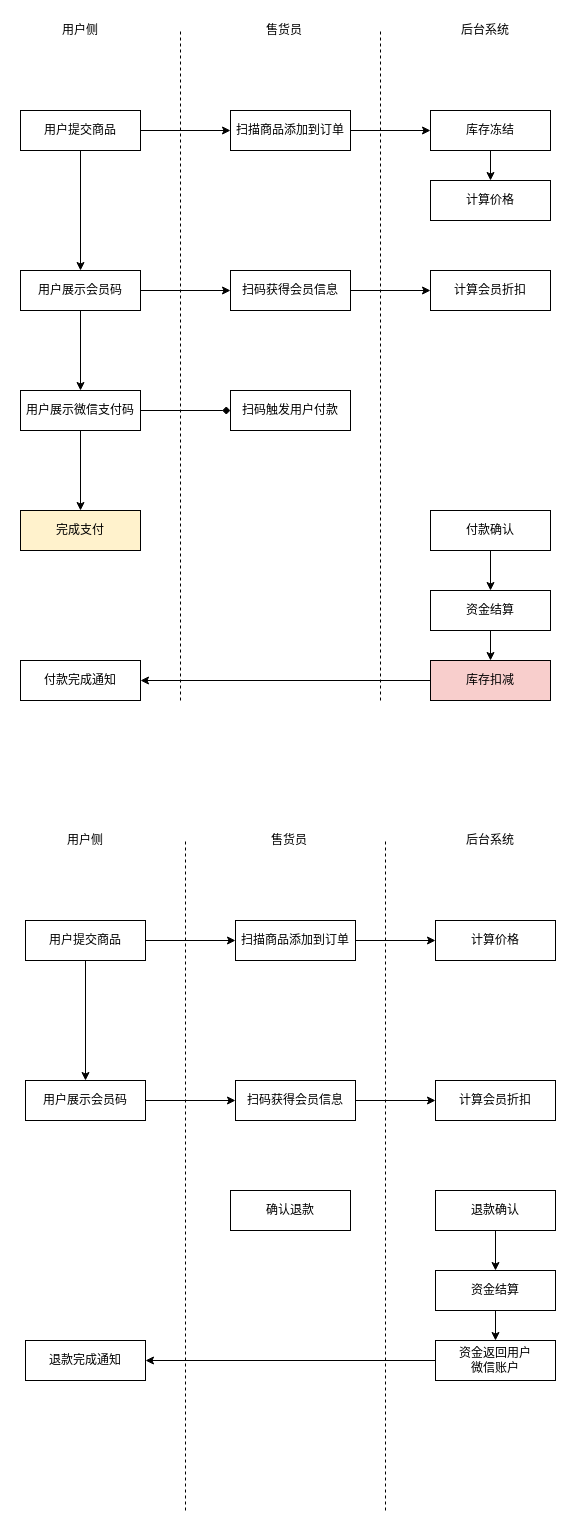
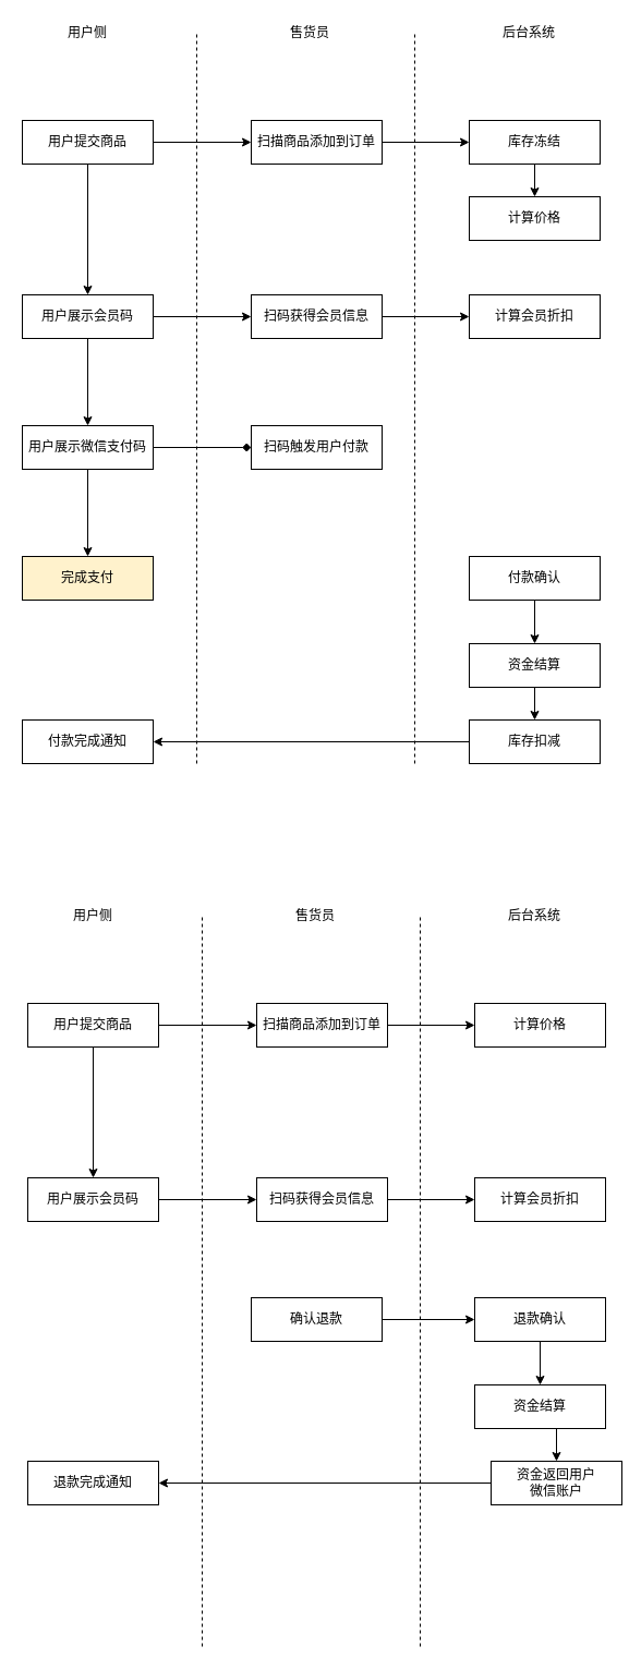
  <mxCell id="0" />
  <mxCell id="1" parent="0" />
  <mxCell id="2" style="edgeStyle=orthogonalEdgeStyle;rounded=0;orthogonalLoop=1;jettySize=auto;html=1;exitX=1;exitY=0.5;exitDx=0;exitDy=0;entryX=0;entryY=0.5;entryDx=0;entryDy=0;" edge="1" parent="1" source="4" target="9"><mxGeometry relative="1" as="geometry" /></mxCell>
  <mxCell id="3" style="edgeStyle=orthogonalEdgeStyle;rounded=0;orthogonalLoop=1;jettySize=auto;html=1;exitX=0.5;exitY=1;exitDx=0;exitDy=0;entryX=0.5;entryY=0;entryDx=0;entryDy=0;" edge="1" parent="1" source="4" target="7"><mxGeometry relative="1" as="geometry" /></mxCell>
  <mxCell id="4" value="用户展示会员码" style="rounded=0;whiteSpace=wrap;html=1;" vertex="1" parent="1"><mxGeometry x="20" y="270" width="120" height="40" as="geometry" /></mxCell>
  <mxCell id="5" style="edgeStyle=orthogonalEdgeStyle;rounded=0;orthogonalLoop=1;jettySize=auto;html=1;exitX=1;exitY=0.5;exitDx=0;exitDy=0;endArrow=diamond;" edge="1" parent="1" source="7" target="10"><mxGeometry relative="1" as="geometry" /></mxCell>
  <mxCell id="6" style="edgeStyle=orthogonalEdgeStyle;rounded=0;orthogonalLoop=1;jettySize=auto;html=1;exitX=0.5;exitY=1;exitDx=0;exitDy=0;entryX=0.5;entryY=0;entryDx=0;entryDy=0;" edge="1" parent="1" source="7" target="12"><mxGeometry relative="1" as="geometry" /></mxCell>
  <mxCell id="7" value="用户展示微信支付码" style="rounded=0;whiteSpace=wrap;html=1;" vertex="1" parent="1"><mxGeometry x="20" y="390" width="120" height="40" as="geometry" /></mxCell>
  <mxCell id="8" style="edgeStyle=orthogonalEdgeStyle;rounded=0;orthogonalLoop=1;jettySize=auto;html=1;exitX=1;exitY=0.5;exitDx=0;exitDy=0;entryX=0;entryY=0.5;entryDx=0;entryDy=0;" edge="1" parent="1" source="9" target="11"><mxGeometry relative="1" as="geometry" /></mxCell>
  <mxCell id="9" value="扫码获得会员信息" style="rounded=0;whiteSpace=wrap;html=1;" vertex="1" parent="1"><mxGeometry x="230" y="270" width="120" height="40" as="geometry" /></mxCell>
  <mxCell id="10" value="扫码触发用户付款" style="rounded=0;whiteSpace=wrap;html=1;" vertex="1" parent="1"><mxGeometry x="230" y="390" width="120" height="40" as="geometry" /></mxCell>
  <mxCell id="11" value="计算会员折扣" style="rounded=0;whiteSpace=wrap;html=1;" vertex="1" parent="1"><mxGeometry x="430" y="270" width="120" height="40" as="geometry" /></mxCell>
  <mxCell id="12" value="完成支付" style="rounded=0;whiteSpace=wrap;html=1;fillColor=#fff2cc;" vertex="1" parent="1"><mxGeometry x="20" y="510" width="120" height="40" as="geometry" /></mxCell>
  <mxCell id="13" style="edgeStyle=orthogonalEdgeStyle;rounded=0;orthogonalLoop=1;jettySize=auto;html=1;exitX=1;exitY=0.5;exitDx=0;exitDy=0;entryX=0;entryY=0.5;entryDx=0;entryDy=0;" edge="1" parent="1" source="15" target="17"><mxGeometry relative="1" as="geometry" /></mxCell>
  <mxCell id="14" style="edgeStyle=orthogonalEdgeStyle;rounded=0;orthogonalLoop=1;jettySize=auto;html=1;exitX=0.5;exitY=1;exitDx=0;exitDy=0;entryX=0.5;entryY=0;entryDx=0;entryDy=0;" edge="1" parent="1" source="15" target="4"><mxGeometry relative="1" as="geometry" /></mxCell>
  <mxCell id="15" value="用户提交商品" style="rounded=0;whiteSpace=wrap;html=1;" vertex="1" parent="1"><mxGeometry x="20" y="110" width="120" height="40" as="geometry" /></mxCell>
  <mxCell id="16" style="edgeStyle=orthogonalEdgeStyle;rounded=0;orthogonalLoop=1;jettySize=auto;html=1;exitX=1;exitY=0.5;exitDx=0;exitDy=0;entryX=0;entryY=0.5;entryDx=0;entryDy=0;" edge="1" parent="1" source="17" target="20"><mxGeometry relative="1" as="geometry" /></mxCell>
  <mxCell id="17" value="扫描商品添加到订单" style="rounded=0;whiteSpace=wrap;html=1;" vertex="1" parent="1"><mxGeometry x="230" y="110" width="120" height="40" as="geometry" /></mxCell>
  <mxCell id="18" value="计算价格" style="rounded=0;whiteSpace=wrap;html=1;" vertex="1" parent="1"><mxGeometry x="430" y="180" width="120" height="40" as="geometry" /></mxCell>
  <mxCell id="19" value="" style="edgeStyle=orthogonalEdgeStyle;rounded=0;orthogonalLoop=1;jettySize=auto;html=1;" edge="1" parent="1" source="20" target="18"><mxGeometry relative="1" as="geometry" /></mxCell>
  <mxCell id="20" value="库存冻结" style="rounded=0;whiteSpace=wrap;html=1;" vertex="1" parent="1"><mxGeometry x="430" y="110" width="120" height="40" as="geometry" /></mxCell>
  <mxCell id="21" style="edgeStyle=orthogonalEdgeStyle;rounded=0;orthogonalLoop=1;jettySize=auto;html=1;exitX=0.5;exitY=1;exitDx=0;exitDy=0;entryX=0.5;entryY=0;entryDx=0;entryDy=0;" edge="1" parent="1" source="22" target="24"><mxGeometry relative="1" as="geometry" /></mxCell>
  <mxCell id="22" value="付款确认" style="rounded=0;whiteSpace=wrap;html=1;" vertex="1" parent="1"><mxGeometry x="430" y="510" width="120" height="40" as="geometry" /></mxCell>
  <mxCell id="23" style="edgeStyle=orthogonalEdgeStyle;rounded=0;orthogonalLoop=1;jettySize=auto;html=1;exitX=0.5;exitY=1;exitDx=0;exitDy=0;entryX=0.5;entryY=0;entryDx=0;entryDy=0;" edge="1" parent="1" source="24" target="26"><mxGeometry relative="1" as="geometry" /></mxCell>
  <mxCell id="24" value="资金结算" style="rounded=0;whiteSpace=wrap;html=1;" vertex="1" parent="1"><mxGeometry x="430" y="590" width="120" height="40" as="geometry" /></mxCell>
  <mxCell id="25" style="edgeStyle=orthogonalEdgeStyle;rounded=0;orthogonalLoop=1;jettySize=auto;html=1;exitX=0;exitY=0.5;exitDx=0;exitDy=0;entryX=1;entryY=0.5;entryDx=0;entryDy=0;" edge="1" parent="1" source="26" target="30"><mxGeometry relative="1" as="geometry" /></mxCell>
- <mxCell id="26" value="库存扣减" style="rounded=0;whiteSpace=wrap;html=1;fillColor=#f8cecc;" vertex="1" parent="1"><mxGeometry x="430" y="660" width="120" height="40" as="geometry" /></mxCell>
+ <mxCell id="26" value="库存扣减" style="rounded=0;whiteSpace=wrap;html=1;" vertex="1" parent="1"><mxGeometry x="430" y="660" width="120" height="40" as="geometry" /></mxCell>
  <mxCell id="27" value="用户侧" style="text;html=1;strokeColor=none;fillColor=none;align=center;verticalAlign=middle;whiteSpace=wrap;rounded=0;" vertex="1" parent="1"><mxGeometry x="60" y="20" width="40" height="20" as="geometry" /></mxCell>
  <mxCell id="28" value="售货员" style="text;html=1;strokeColor=none;fillColor=none;align=center;verticalAlign=middle;whiteSpace=wrap;rounded=0;" vertex="1" parent="1"><mxGeometry x="264" y="20" width="40" height="20" as="geometry" /></mxCell>
  <mxCell id="29" value="后台系统" style="text;html=1;strokeColor=none;fillColor=none;align=center;verticalAlign=middle;whiteSpace=wrap;rounded=0;" vertex="1" parent="1"><mxGeometry x="450" y="20" width="70" height="20" as="geometry" /></mxCell>
  <mxCell id="30" value="付款完成通知" style="rounded=0;whiteSpace=wrap;html=1;" vertex="1" parent="1"><mxGeometry x="20" y="660" width="120" height="40" as="geometry" /></mxCell>
  <mxCell id="31" value="" style="endArrow=none;dashed=1;html=1;" edge="1" parent="1"><mxGeometry width="50" height="50" relative="1" as="geometry"><mxPoint x="180" y="700" as="sourcePoint" /><mxPoint x="180" y="30" as="targetPoint" /></mxGeometry></mxCell>
  <mxCell id="32" value="" style="endArrow=none;dashed=1;html=1;" edge="1" parent="1"><mxGeometry width="50" height="50" relative="1" as="geometry"><mxPoint x="380" y="700" as="sourcePoint" /><mxPoint x="380" y="30" as="targetPoint" /></mxGeometry></mxCell>
  <mxCell id="33" style="edgeStyle=orthogonalEdgeStyle;rounded=0;orthogonalLoop=1;jettySize=auto;html=1;exitX=1;exitY=0.5;exitDx=0;exitDy=0;entryX=0;entryY=0.5;entryDx=0;entryDy=0;" edge="1" parent="1" source="34" target="36"><mxGeometry relative="1" as="geometry" /></mxCell>
  <mxCell id="34" value="用户展示会员码" style="rounded=0;whiteSpace=wrap;html=1;" vertex="1" parent="1"><mxGeometry x="25" y="1080" width="120" height="40" as="geometry" /></mxCell>
  <mxCell id="35" style="edgeStyle=orthogonalEdgeStyle;rounded=0;orthogonalLoop=1;jettySize=auto;html=1;exitX=1;exitY=0.5;exitDx=0;exitDy=0;entryX=0;entryY=0.5;entryDx=0;entryDy=0;" edge="1" parent="1" source="36" target="37"><mxGeometry relative="1" as="geometry" /></mxCell>
  <mxCell id="36" value="扫码获得会员信息" style="rounded=0;whiteSpace=wrap;html=1;" vertex="1" parent="1"><mxGeometry x="235" y="1080" width="120" height="40" as="geometry" /></mxCell>
  <mxCell id="37" value="计算会员折扣" style="rounded=0;whiteSpace=wrap;html=1;" vertex="1" parent="1"><mxGeometry x="435" y="1080" width="120" height="40" as="geometry" /></mxCell>
  <mxCell id="38" style="edgeStyle=orthogonalEdgeStyle;rounded=0;orthogonalLoop=1;jettySize=auto;html=1;exitX=1;exitY=0.5;exitDx=0;exitDy=0;entryX=0;entryY=0.5;entryDx=0;entryDy=0;" edge="1" parent="1" source="40" target="42"><mxGeometry relative="1" as="geometry" /></mxCell>
  <mxCell id="39" style="edgeStyle=orthogonalEdgeStyle;rounded=0;orthogonalLoop=1;jettySize=auto;html=1;exitX=0.5;exitY=1;exitDx=0;exitDy=0;entryX=0.5;entryY=0;entryDx=0;entryDy=0;" edge="1" parent="1" source="40" target="34"><mxGeometry relative="1" as="geometry" /></mxCell>
  <mxCell id="40" value="用户提交商品" style="rounded=0;whiteSpace=wrap;html=1;" vertex="1" parent="1"><mxGeometry x="25" y="920" width="120" height="40" as="geometry" /></mxCell>
  <mxCell id="41" style="edgeStyle=orthogonalEdgeStyle;rounded=0;orthogonalLoop=1;jettySize=auto;html=1;exitX=1;exitY=0.5;exitDx=0;exitDy=0;entryX=0;entryY=0.5;entryDx=0;entryDy=0;" edge="1" parent="1" source="42" target="43"><mxGeometry relative="1" as="geometry"><mxPoint x="435" y="940" as="targetPoint" /></mxGeometry></mxCell>
  <mxCell id="42" value="扫描商品添加到订单" style="rounded=0;whiteSpace=wrap;html=1;" vertex="1" parent="1"><mxGeometry x="235" y="920" width="120" height="40" as="geometry" /></mxCell>
  <mxCell id="43" value="计算价格" style="rounded=0;whiteSpace=wrap;html=1;" vertex="1" parent="1"><mxGeometry x="435" y="920" width="120" height="40" as="geometry" /></mxCell>
  <mxCell id="44" style="edgeStyle=orthogonalEdgeStyle;rounded=0;orthogonalLoop=1;jettySize=auto;html=1;exitX=0.5;exitY=1;exitDx=0;exitDy=0;entryX=0.5;entryY=0;entryDx=0;entryDy=0;" edge="1" parent="1" source="45" target="47"><mxGeometry relative="1" as="geometry" /></mxCell>
  <mxCell id="45" value="退款确认" style="rounded=0;whiteSpace=wrap;html=1;" vertex="1" parent="1"><mxGeometry x="435" y="1190" width="120" height="40" as="geometry" /></mxCell>
  <mxCell id="46" style="edgeStyle=orthogonalEdgeStyle;rounded=0;orthogonalLoop=1;jettySize=auto;html=1;exitX=0.5;exitY=1;exitDx=0;exitDy=0;entryX=0.5;entryY=0;entryDx=0;entryDy=0;" edge="1" parent="1" source="47" target="57"><mxGeometry relative="1" as="geometry" /></mxCell>
  <mxCell id="47" value="资金结算" style="rounded=0;whiteSpace=wrap;html=1;" vertex="1" parent="1"><mxGeometry x="435" y="1270" width="120" height="40" as="geometry" /></mxCell>
  <mxCell id="48" value="用户侧" style="text;html=1;strokeColor=none;fillColor=none;align=center;verticalAlign=middle;whiteSpace=wrap;rounded=0;" vertex="1" parent="1"><mxGeometry x="65" y="830" width="40" height="20" as="geometry" /></mxCell>
  <mxCell id="49" value="售货员" style="text;html=1;strokeColor=none;fillColor=none;align=center;verticalAlign=middle;whiteSpace=wrap;rounded=0;" vertex="1" parent="1"><mxGeometry x="269" y="830" width="40" height="20" as="geometry" /></mxCell>
  <mxCell id="50" value="后台系统" style="text;html=1;strokeColor=none;fillColor=none;align=center;verticalAlign=middle;whiteSpace=wrap;rounded=0;" vertex="1" parent="1"><mxGeometry x="455" y="830" width="70" height="20" as="geometry" /></mxCell>
  <mxCell id="51" value="退款完成通知" style="rounded=0;whiteSpace=wrap;html=1;" vertex="1" parent="1"><mxGeometry x="25" y="1340" width="120" height="40" as="geometry" /></mxCell>
  <mxCell id="52" value="" style="endArrow=none;dashed=1;html=1;" edge="1" parent="1"><mxGeometry width="50" height="50" relative="1" as="geometry"><mxPoint x="185" y="1510" as="sourcePoint" /><mxPoint x="185" y="840" as="targetPoint" /></mxGeometry></mxCell>
  <mxCell id="53" value="" style="endArrow=none;dashed=1;html=1;" edge="1" parent="1"><mxGeometry width="50" height="50" relative="1" as="geometry"><mxPoint x="385" y="1510" as="sourcePoint" /><mxPoint x="385" y="840" as="targetPoint" /></mxGeometry></mxCell>
+ <mxCell id="54" style="edgeStyle=orthogonalEdgeStyle;rounded=0;orthogonalLoop=1;jettySize=auto;html=1;exitX=1;exitY=0.5;exitDx=0;exitDy=0;entryX=0;entryY=0.5;entryDx=0;entryDy=0;" edge="1" parent="1" source="55" target="45"><mxGeometry relative="1" as="geometry" /></mxCell>
  <mxCell id="55" value="确认退款" style="rounded=0;whiteSpace=wrap;html=1;" vertex="1" parent="1"><mxGeometry x="230" y="1190" width="120" height="40" as="geometry" /></mxCell>
  <mxCell id="56" style="edgeStyle=orthogonalEdgeStyle;rounded=0;orthogonalLoop=1;jettySize=auto;html=1;exitX=0;exitY=0.5;exitDx=0;exitDy=0;entryX=1;entryY=0.5;entryDx=0;entryDy=0;" edge="1" parent="1" source="57" target="51"><mxGeometry relative="1" as="geometry" /></mxCell>
- <mxCell id="57" value="资金返回用户&lt;br&gt;微信账户" style="rounded=0;whiteSpace=wrap;html=1;" vertex="1" parent="1"><mxGeometry x="435" y="1340" width="120" height="40" as="geometry" /></mxCell>
+ <mxCell id="57" value="资金返回用户&lt;br&gt;微信账户" style="rounded=0;whiteSpace=wrap;html=1;" vertex="1" parent="1"><mxGeometry x="450" y="1340" width="120" height="40" as="geometry" /></mxCell>
